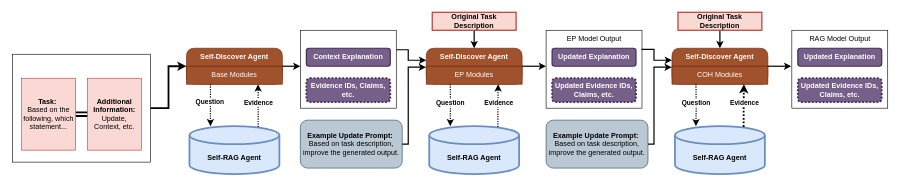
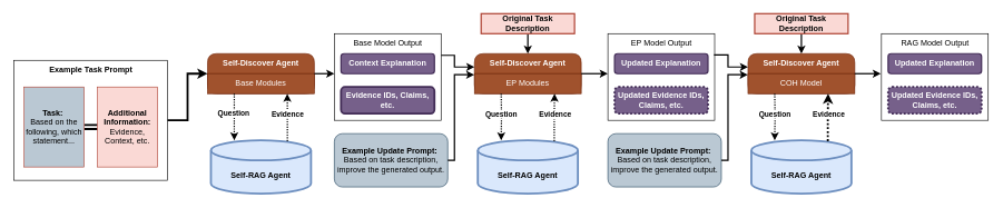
  <mxCell id="0" />
  <mxCell id="1" parent="0" />
  <mxCell id="2" style="edgeStyle=orthogonalEdgeStyle;rounded=0;orthogonalLoop=1;jettySize=auto;html=1;exitX=1;exitY=0.5;exitDx=0;exitDy=0;entryX=0;entryY=0.5;entryDx=0;entryDy=0;shape=link;strokeWidth=3;" parent="1" source="3" target="4" edge="1"><mxGeometry relative="1" as="geometry" /></mxCell>
- <mxCell id="3" value="&lt;b&gt;Task:&amp;nbsp;&lt;/b&gt;&lt;div&gt;Based on the following, which statement...&lt;/div&gt;" style="rounded=0;whiteSpace=wrap;html=1;fillColor=#fad9d5;strokeColor=#ae4132;" parent="1" vertex="1"><mxGeometry x="35" y="130" width="90" height="120" as="geometry" /></mxCell>
- <mxCell id="4" value="&lt;b&gt;Additional Information: &lt;/b&gt;Update, Context, etc." style="rounded=0;whiteSpace=wrap;html=1;fillColor=#fad9d5;strokeColor=#ae4132;" parent="1" vertex="1"><mxGeometry x="145" y="130" width="90" height="120" as="geometry" /></mxCell>
+ <mxCell id="3" value="&lt;b&gt;Task:&amp;nbsp;&lt;/b&gt;&lt;div&gt;Based on the following, which statement...&lt;/div&gt;" style="rounded=0;whiteSpace=wrap;html=1;fillColor=#bac8d3;strokeColor=#ae4132;" parent="1" vertex="1"><mxGeometry x="35" y="130" width="90" height="120" as="geometry" /></mxCell>
+ <mxCell id="4" value="&lt;b&gt;Additional Information: &lt;/b&gt;Evidence, Context, etc." style="rounded=0;whiteSpace=wrap;html=1;fillColor=#fad9d5;strokeColor=#ae4132;" parent="1" vertex="1"><mxGeometry x="145" y="130" width="90" height="120" as="geometry" /></mxCell>
  <mxCell id="5" style="edgeStyle=orthogonalEdgeStyle;rounded=0;orthogonalLoop=1;jettySize=auto;html=1;exitX=1;exitY=0.5;exitDx=0;exitDy=0;entryX=0;entryY=0.5;entryDx=0;entryDy=0;strokeWidth=3;" parent="1" source="6" target="8" edge="1"><mxGeometry relative="1" as="geometry" /></mxCell>
  <mxCell id="6" value="" style="rounded=0;whiteSpace=wrap;html=1;fillColor=none;" parent="1" vertex="1"><mxGeometry x="20" y="90" width="230" height="180" as="geometry" /></mxCell>
+ <mxCell id="7" value="&lt;b&gt;Example Task Prompt&lt;/b&gt;" style="text;html=1;align=center;verticalAlign=middle;resizable=0;points=[];autosize=1;strokeColor=none;fillColor=none;" parent="1" vertex="1"><mxGeometry x="60" y="90" width="150" height="30" as="geometry" /></mxCell>
  <mxCell id="8" value="&lt;b&gt;Self-Discover Agent&lt;/b&gt;" style="swimlane;fontStyle=0;childLayout=stackLayout;horizontal=1;startSize=30;horizontalStack=0;resizeParent=1;resizeParentMax=0;resizeLast=0;collapsible=1;marginBottom=0;whiteSpace=wrap;html=1;fillColor=#a0522d;strokeColor=#6D1F00;rounded=1;align=center;fontColor=#ffffff;" parent="1" vertex="1"><mxGeometry x="310" y="80" width="160" height="60" as="geometry" /></mxCell>
  <mxCell id="9" value="Base Modules" style="text;strokeColor=#6D1F00;fillColor=#a0522d;align=center;verticalAlign=middle;spacingLeft=4;spacingRight=4;overflow=hidden;points=[[0,0.5],[1,0.5]];portConstraint=eastwest;rotatable=0;whiteSpace=wrap;html=1;fontColor=#ffffff;" parent="8" vertex="1"><mxGeometry y="30" width="160" height="30" as="geometry" /></mxCell>
  <mxCell id="10" value="&lt;b&gt;Self-RAG Agent&lt;/b&gt;" style="shape=cylinder3;whiteSpace=wrap;html=1;boundedLbl=1;backgroundOutline=1;size=15;fillColor=#dae8fc;strokeColor=#6c8ebf;strokeWidth=3;" parent="1" vertex="1"><mxGeometry x="315" y="210" width="150" height="80" as="geometry" /></mxCell>
  <mxCell id="11" style="edgeStyle=orthogonalEdgeStyle;rounded=0;orthogonalLoop=1;jettySize=auto;html=1;exitX=0.25;exitY=1;exitDx=0;exitDy=0;entryX=0.233;entryY=0;entryDx=0;entryDy=0;entryPerimeter=0;dashed=1;dashPattern=1 1;strokeWidth=2;" parent="1" source="8" target="10" edge="1"><mxGeometry relative="1" as="geometry" /></mxCell>
  <mxCell id="12" value="&lt;b&gt;Question&lt;/b&gt;" style="edgeLabel;html=1;align=center;verticalAlign=middle;resizable=0;points=[];" parent="11" vertex="1" connectable="0"><mxGeometry x="-0.141" y="-1" relative="1" as="geometry"><mxPoint as="offset" /></mxGeometry></mxCell>
  <mxCell id="13" style="edgeStyle=orthogonalEdgeStyle;rounded=0;orthogonalLoop=1;jettySize=auto;html=1;exitX=0.764;exitY=0.015;exitDx=0;exitDy=0;entryX=0.747;entryY=1.008;entryDx=0;entryDy=0;entryPerimeter=0;exitPerimeter=0;dashed=1;dashPattern=1 1;strokeWidth=2;" parent="1" source="10" target="9" edge="1"><mxGeometry relative="1" as="geometry"><mxPoint x="360" y="150" as="sourcePoint" /><mxPoint x="360" y="220" as="targetPoint" /></mxGeometry></mxCell>
  <mxCell id="14" value="&lt;b&gt;Evidence&lt;/b&gt;" style="edgeLabel;html=1;align=center;verticalAlign=middle;resizable=0;points=[];" parent="13" vertex="1" connectable="0"><mxGeometry x="0.141" relative="1" as="geometry"><mxPoint as="offset" /></mxGeometry></mxCell>
  <mxCell id="15" value="&lt;b&gt;Context Explanation&lt;/b&gt;" style="rounded=1;whiteSpace=wrap;html=1;fillColor=#76608a;fontColor=#ffffff;strokeColor=#432D57;strokeWidth=2;" parent="1" vertex="1"><mxGeometry x="510" y="80" width="140" height="30" as="geometry" /></mxCell>
  <mxCell id="16" value="&lt;b&gt;Example Update Prompt:&amp;nbsp;&lt;/b&gt;&lt;div&gt;Based on task description, improve the generated output.&lt;/div&gt;" style="rounded=1;whiteSpace=wrap;html=1;fillColor=#bac8d3;strokeColor=#23445d;" parent="1" vertex="1"><mxGeometry x="500" y="200" width="170" height="80" as="geometry" /></mxCell>
- <mxCell id="17" value="&lt;b&gt;Evidence IDs, Claims, etc.&lt;/b&gt;" style="rounded=1;whiteSpace=wrap;html=1;fillColor=#76608a;fontColor=#ffffff;strokeColor=#432D57;strokeWidth=3;dashed=1;dashPattern=1 1;" parent="1" vertex="1"><mxGeometry x="510" y="130" width="140" height="40" as="geometry" /></mxCell>
+ <mxCell id="17" value="&lt;b&gt;Evidence IDs, Claims, etc.&lt;/b&gt;" style="rounded=1;whiteSpace=wrap;html=1;fillColor=#76608a;fontColor=#ffffff;strokeColor=#432D57;strokeWidth=3;dashed=0;dashPattern=1 1;" parent="1" vertex="1"><mxGeometry x="510" y="130" width="140" height="40" as="geometry" /></mxCell>
  <mxCell id="18" style="edgeStyle=orthogonalEdgeStyle;rounded=0;orthogonalLoop=1;jettySize=auto;html=1;entryX=0.5;entryY=0;entryDx=0;entryDy=0;strokeWidth=2;" parent="1" source="19" target="22" edge="1"><mxGeometry relative="1" as="geometry" /></mxCell>
  <mxCell id="19" value="&lt;b&gt;Original Task Description&lt;/b&gt;" style="rounded=0;whiteSpace=wrap;html=1;fillColor=#fad9d5;strokeColor=#ae4132;strokeWidth=2;" parent="1" vertex="1"><mxGeometry x="720" width="140" height="30" as="geometry" y="20" /></mxCell>
  <mxCell id="20" value="" style="rounded=0;whiteSpace=wrap;html=1;fillColor=none;" parent="1" vertex="1"><mxGeometry x="500" y="50" width="160" height="130" as="geometry" /></mxCell>
+ <mxCell id="21" value="Base Model Output" style="text;html=1;align=center;verticalAlign=middle;resizable=0;points=[];autosize=1;strokeColor=none;fillColor=none;" parent="1" vertex="1"><mxGeometry x="515" y="50" width="130" height="30" as="geometry" /></mxCell>
  <mxCell id="22" value="&lt;b&gt;Self-Discover Agent&lt;/b&gt;" style="swimlane;fontStyle=0;childLayout=stackLayout;horizontal=1;startSize=30;horizontalStack=0;resizeParent=1;resizeParentMax=0;resizeLast=0;collapsible=1;marginBottom=0;whiteSpace=wrap;html=1;fillColor=#a0522d;strokeColor=#6D1F00;rounded=1;align=center;fontColor=#ffffff;" parent="1" vertex="1"><mxGeometry x="710" y="80" width="160" height="60" as="geometry" /></mxCell>
  <mxCell id="23" value="EP Modules" style="text;strokeColor=#6D1F00;fillColor=#a0522d;align=center;verticalAlign=middle;spacingLeft=4;spacingRight=4;overflow=hidden;points=[[0,0.5],[1,0.5]];portConstraint=eastwest;rotatable=0;whiteSpace=wrap;html=1;fontColor=#ffffff;" parent="22" vertex="1"><mxGeometry y="30" width="160" height="30" as="geometry" /></mxCell>
  <mxCell id="24" style="edgeStyle=orthogonalEdgeStyle;rounded=0;orthogonalLoop=1;jettySize=auto;html=1;exitX=1;exitY=0.5;exitDx=0;exitDy=0;strokeWidth=2;" parent="1" source="8" edge="1"><mxGeometry relative="1" as="geometry"><mxPoint x="500" y="110" as="targetPoint" /></mxGeometry></mxCell>
  <mxCell id="25" style="edgeStyle=orthogonalEdgeStyle;rounded=0;orthogonalLoop=1;jettySize=auto;html=1;exitX=1;exitY=0.5;exitDx=0;exitDy=0;entryX=-0.002;entryY=0.054;entryDx=0;entryDy=0;entryPerimeter=0;strokeWidth=2;" parent="1" source="16" target="23" edge="1"><mxGeometry relative="1" as="geometry"><Array as="points"><mxPoint x="680" y="240" /><mxPoint x="680" y="112" /></Array></mxGeometry></mxCell>
  <mxCell id="26" style="edgeStyle=orthogonalEdgeStyle;rounded=0;orthogonalLoop=1;jettySize=auto;html=1;exitX=1;exitY=0.25;exitDx=0;exitDy=0;entryX=0;entryY=0.333;entryDx=0;entryDy=0;entryPerimeter=0;strokeWidth=2;" parent="1" source="20" target="22" edge="1"><mxGeometry relative="1" as="geometry"><Array as="points"><mxPoint x="680" y="82" /><mxPoint x="680" y="100" /></Array></mxGeometry></mxCell>
  <mxCell id="27" value="&lt;b&gt;Self-RAG Agent&lt;/b&gt;" style="shape=cylinder3;whiteSpace=wrap;html=1;boundedLbl=1;backgroundOutline=1;size=15;fillColor=#dae8fc;strokeColor=#6c8ebf;strokeWidth=3;" parent="1" vertex="1"><mxGeometry x="715" y="210" width="150" height="80" as="geometry" /></mxCell>
  <mxCell id="28" style="edgeStyle=orthogonalEdgeStyle;rounded=0;orthogonalLoop=1;jettySize=auto;html=1;exitX=0.25;exitY=1;exitDx=0;exitDy=0;entryX=0.233;entryY=0;entryDx=0;entryDy=0;entryPerimeter=0;dashed=1;dashPattern=1 1;strokeWidth=2;" parent="1" target="27" edge="1"><mxGeometry relative="1" as="geometry"><mxPoint x="750" y="140" as="sourcePoint" /></mxGeometry></mxCell>
  <mxCell id="29" value="&lt;b&gt;Question&lt;/b&gt;" style="edgeLabel;html=1;align=center;verticalAlign=middle;resizable=0;points=[];" parent="28" vertex="1" connectable="0"><mxGeometry x="-0.141" y="-1" relative="1" as="geometry"><mxPoint as="offset" /></mxGeometry></mxCell>
  <mxCell id="30" style="edgeStyle=orthogonalEdgeStyle;rounded=0;orthogonalLoop=1;jettySize=auto;html=1;exitX=0.764;exitY=0.015;exitDx=0;exitDy=0;entryX=0.747;entryY=1.008;entryDx=0;entryDy=0;entryPerimeter=0;exitPerimeter=0;dashed=1;dashPattern=1 1;strokeWidth=2;" parent="1" source="27" edge="1"><mxGeometry relative="1" as="geometry"><mxPoint x="760" y="150" as="sourcePoint" /><mxPoint x="830" y="140" as="targetPoint" /></mxGeometry></mxCell>
  <mxCell id="31" value="&lt;b&gt;Evidence&lt;/b&gt;" style="edgeLabel;html=1;align=center;verticalAlign=middle;resizable=0;points=[];" parent="30" vertex="1" connectable="0"><mxGeometry x="0.141" relative="1" as="geometry"><mxPoint as="offset" /></mxGeometry></mxCell>
  <mxCell id="32" value="&lt;b&gt;Updated Explanation&lt;/b&gt;" style="rounded=1;whiteSpace=wrap;html=1;fillColor=#76608a;fontColor=#ffffff;strokeColor=#432D57;strokeWidth=2;" parent="1" vertex="1"><mxGeometry x="920" y="80" width="140" height="30" as="geometry" /></mxCell>
  <mxCell id="33" value="&lt;b&gt;Example Update Prompt:&amp;nbsp;&lt;/b&gt;&lt;div&gt;Based on task description, improve the generated output.&lt;/div&gt;" style="rounded=1;whiteSpace=wrap;html=1;fillColor=#bac8d3;strokeColor=#23445d;" parent="1" vertex="1"><mxGeometry x="910" y="200" width="170" height="80" as="geometry" /></mxCell>
  <mxCell id="34" value="&lt;b&gt;Updated Evidence IDs, Claims, etc.&lt;/b&gt;" style="rounded=1;whiteSpace=wrap;html=1;fillColor=#76608a;fontColor=#ffffff;strokeColor=#432D57;strokeWidth=3;dashed=1;dashPattern=1 1;" parent="1" vertex="1"><mxGeometry x="920" y="130" width="140" height="40" as="geometry" /></mxCell>
  <mxCell id="35" value="" style="rounded=0;whiteSpace=wrap;html=1;fillColor=none;" parent="1" vertex="1"><mxGeometry x="910" y="50" width="160" height="130" as="geometry" /></mxCell>
  <mxCell id="36" value="EP Model Output" style="text;html=1;align=center;verticalAlign=middle;resizable=0;points=[];autosize=1;strokeColor=none;fillColor=none;" parent="1" vertex="1"><mxGeometry x="935" y="50" width="110" height="30" as="geometry" /></mxCell>
  <mxCell id="37" style="edgeStyle=orthogonalEdgeStyle;rounded=0;orthogonalLoop=1;jettySize=auto;html=1;entryX=0.5;entryY=0;entryDx=0;entryDy=0;strokeWidth=2;" parent="1" source="38" target="39" edge="1"><mxGeometry relative="1" as="geometry" /></mxCell>
  <mxCell id="38" value="&lt;b&gt;Original Task Description&lt;/b&gt;" style="rounded=0;whiteSpace=wrap;html=1;fillColor=#fad9d5;strokeColor=#ae4132;strokeWidth=2;" parent="1" vertex="1"><mxGeometry x="1130" width="140" height="30" as="geometry" y="20" /></mxCell>
  <mxCell id="39" value="&lt;b&gt;Self-Discover Agent&lt;/b&gt;" style="swimlane;fontStyle=0;childLayout=stackLayout;horizontal=1;startSize=30;horizontalStack=0;resizeParent=1;resizeParentMax=0;resizeLast=0;collapsible=1;marginBottom=0;whiteSpace=wrap;html=1;fillColor=#a0522d;strokeColor=#6D1F00;rounded=1;align=center;fontColor=#ffffff;" parent="1" vertex="1"><mxGeometry x="1120" y="80" width="160" height="60" as="geometry" /></mxCell>
- <mxCell id="40" value="COH Modules" style="text;strokeColor=#6D1F00;fillColor=#a0522d;align=center;verticalAlign=middle;spacingLeft=4;spacingRight=4;overflow=hidden;points=[[0,0.5],[1,0.5]];portConstraint=eastwest;rotatable=0;whiteSpace=wrap;html=1;fontColor=#ffffff;" parent="39" vertex="1"><mxGeometry y="30" width="160" height="30" as="geometry" /></mxCell>
+ <mxCell id="40" value="COH Model" style="text;strokeColor=#6D1F00;fillColor=#a0522d;align=center;verticalAlign=middle;spacingLeft=4;spacingRight=4;overflow=hidden;points=[[0,0.5],[1,0.5]];portConstraint=eastwest;rotatable=0;whiteSpace=wrap;html=1;fontColor=#ffffff;" parent="39" vertex="1"><mxGeometry y="30" width="160" height="30" as="geometry" /></mxCell>
  <mxCell id="41" style="edgeStyle=orthogonalEdgeStyle;rounded=0;orthogonalLoop=1;jettySize=auto;html=1;exitX=1;exitY=0.5;exitDx=0;exitDy=0;entryX=-0.002;entryY=0.054;entryDx=0;entryDy=0;entryPerimeter=0;strokeWidth=2;" parent="1" target="40" edge="1"><mxGeometry relative="1" as="geometry"><mxPoint x="1080" y="240" as="sourcePoint" /><Array as="points"><mxPoint x="1090" y="240" /><mxPoint x="1090" y="112" /></Array></mxGeometry></mxCell>
  <mxCell id="42" style="edgeStyle=orthogonalEdgeStyle;rounded=0;orthogonalLoop=1;jettySize=auto;html=1;exitX=1;exitY=0.25;exitDx=0;exitDy=0;entryX=0;entryY=0.333;entryDx=0;entryDy=0;entryPerimeter=0;strokeWidth=2;" parent="1" target="39" edge="1"><mxGeometry relative="1" as="geometry"><mxPoint x="1070" y="83" as="sourcePoint" /><Array as="points"><mxPoint x="1090" y="82" /><mxPoint x="1090" y="100" /></Array></mxGeometry></mxCell>
  <mxCell id="43" value="&lt;b&gt;Self-RAG Agent&lt;/b&gt;" style="shape=cylinder3;whiteSpace=wrap;html=1;boundedLbl=1;backgroundOutline=1;size=15;fillColor=#dae8fc;strokeColor=#6c8ebf;strokeWidth=3;" parent="1" vertex="1"><mxGeometry x="1125" y="210" width="150" height="80" as="geometry" /></mxCell>
  <mxCell id="44" style="edgeStyle=orthogonalEdgeStyle;rounded=0;orthogonalLoop=1;jettySize=auto;html=1;exitX=0.25;exitY=1;exitDx=0;exitDy=0;entryX=0.233;entryY=0;entryDx=0;entryDy=0;entryPerimeter=0;dashed=1;dashPattern=1 1;strokeWidth=2;" parent="1" target="43" edge="1"><mxGeometry relative="1" as="geometry"><mxPoint x="1160" y="140" as="sourcePoint" /></mxGeometry></mxCell>
  <mxCell id="45" value="&lt;b&gt;Question&lt;/b&gt;" style="edgeLabel;html=1;align=center;verticalAlign=middle;resizable=0;points=[];" parent="44" vertex="1" connectable="0"><mxGeometry x="-0.141" y="-1" relative="1" as="geometry"><mxPoint as="offset" /></mxGeometry></mxCell>
  <mxCell id="46" style="edgeStyle=orthogonalEdgeStyle;rounded=0;orthogonalLoop=1;jettySize=auto;html=1;exitX=0.764;exitY=0.015;exitDx=0;exitDy=0;entryX=0.747;entryY=1.008;entryDx=0;entryDy=0;entryPerimeter=0;exitPerimeter=0;dashed=1;dashPattern=1 1;strokeWidth=3;" parent="1" source="43" edge="1"><mxGeometry relative="1" as="geometry"><mxPoint x="1170" y="150" as="sourcePoint" /><mxPoint x="1240" y="140" as="targetPoint" /></mxGeometry></mxCell>
  <mxCell id="47" value="&lt;b&gt;Evidence&lt;/b&gt;" style="edgeLabel;html=1;align=center;verticalAlign=middle;resizable=0;points=[];" parent="46" vertex="1" connectable="0"><mxGeometry x="0.141" relative="1" as="geometry"><mxPoint as="offset" /></mxGeometry></mxCell>
  <mxCell id="48" style="edgeStyle=orthogonalEdgeStyle;rounded=0;orthogonalLoop=1;jettySize=auto;html=1;exitX=1;exitY=0.5;exitDx=0;exitDy=0;entryX=-0.001;entryY=0.464;entryDx=0;entryDy=0;entryPerimeter=0;strokeWidth=2;" parent="1" source="22" target="35" edge="1"><mxGeometry relative="1" as="geometry" /></mxCell>
  <mxCell id="49" value="&lt;b&gt;Updated Explanation&lt;/b&gt;" style="rounded=1;whiteSpace=wrap;html=1;fillColor=#76608a;fontColor=#ffffff;strokeColor=#432D57;strokeWidth=2;" parent="1" vertex="1"><mxGeometry x="1330" y="80" width="140" height="30" as="geometry" /></mxCell>
  <mxCell id="50" value="&lt;b&gt;Updated Evidence IDs, Claims, etc.&lt;/b&gt;" style="rounded=1;whiteSpace=wrap;html=1;fillColor=#76608a;fontColor=#ffffff;strokeColor=#432D57;strokeWidth=3;dashed=1;dashPattern=1 1;" parent="1" vertex="1"><mxGeometry x="1330" y="130" width="140" height="40" as="geometry" /></mxCell>
  <mxCell id="51" value="" style="rounded=0;whiteSpace=wrap;html=1;fillColor=none;" parent="1" vertex="1"><mxGeometry x="1320" y="50" width="160" height="130" as="geometry" /></mxCell>
  <mxCell id="52" value="RAG Model Output" style="text;html=1;align=center;verticalAlign=middle;resizable=0;points=[];autosize=1;strokeColor=none;fillColor=none;" parent="1" vertex="1"><mxGeometry x="1335" y="50" width="130" height="30" as="geometry" /></mxCell>
  <mxCell id="53" style="edgeStyle=orthogonalEdgeStyle;rounded=0;orthogonalLoop=1;jettySize=auto;html=1;exitX=1;exitY=0.5;exitDx=0;exitDy=0;entryX=-0.006;entryY=0.46;entryDx=0;entryDy=0;entryPerimeter=0;strokeWidth=2;" parent="1" source="39" target="51" edge="1"><mxGeometry relative="1" as="geometry" /></mxCell>
